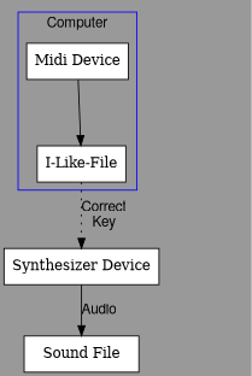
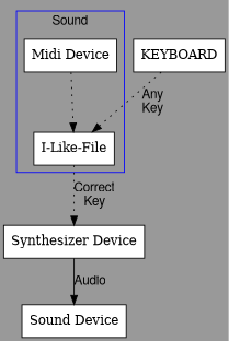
  digraph {
    bgcolor="#999999"
    fontname="Helvetica,Arial,sans-serif"
    ranksep=0.5
    splines=false
    node [color=black fillcolor=white shape=box style=filled]
    edge [color=black fontname="Helvetica,Arial,sans-serif"]
    n1 [label="Midi Device"]
    n2 [label="I-Like-File"]
    n3 [label="Synthesizer Device\n"]
-   n4 [label="Sound File"]
+   n4 [label="Sound Device"]
+   KEYBOARD
    subgraph cluster_1 {
      color=blue
-     label=Computer
+     label=Sound
      n1
      n2
    }
-   n1 -> n2
+   n1 -> n2 [style=dotted]
    n2 -> n3 [headport=n label="Correct\lKey" labeljust=l style=dotted]
    n3 -> n4 [label=Audio]
+   KEYBOARD -> n2 [label="Any\rKey" style=dotted]
  }
